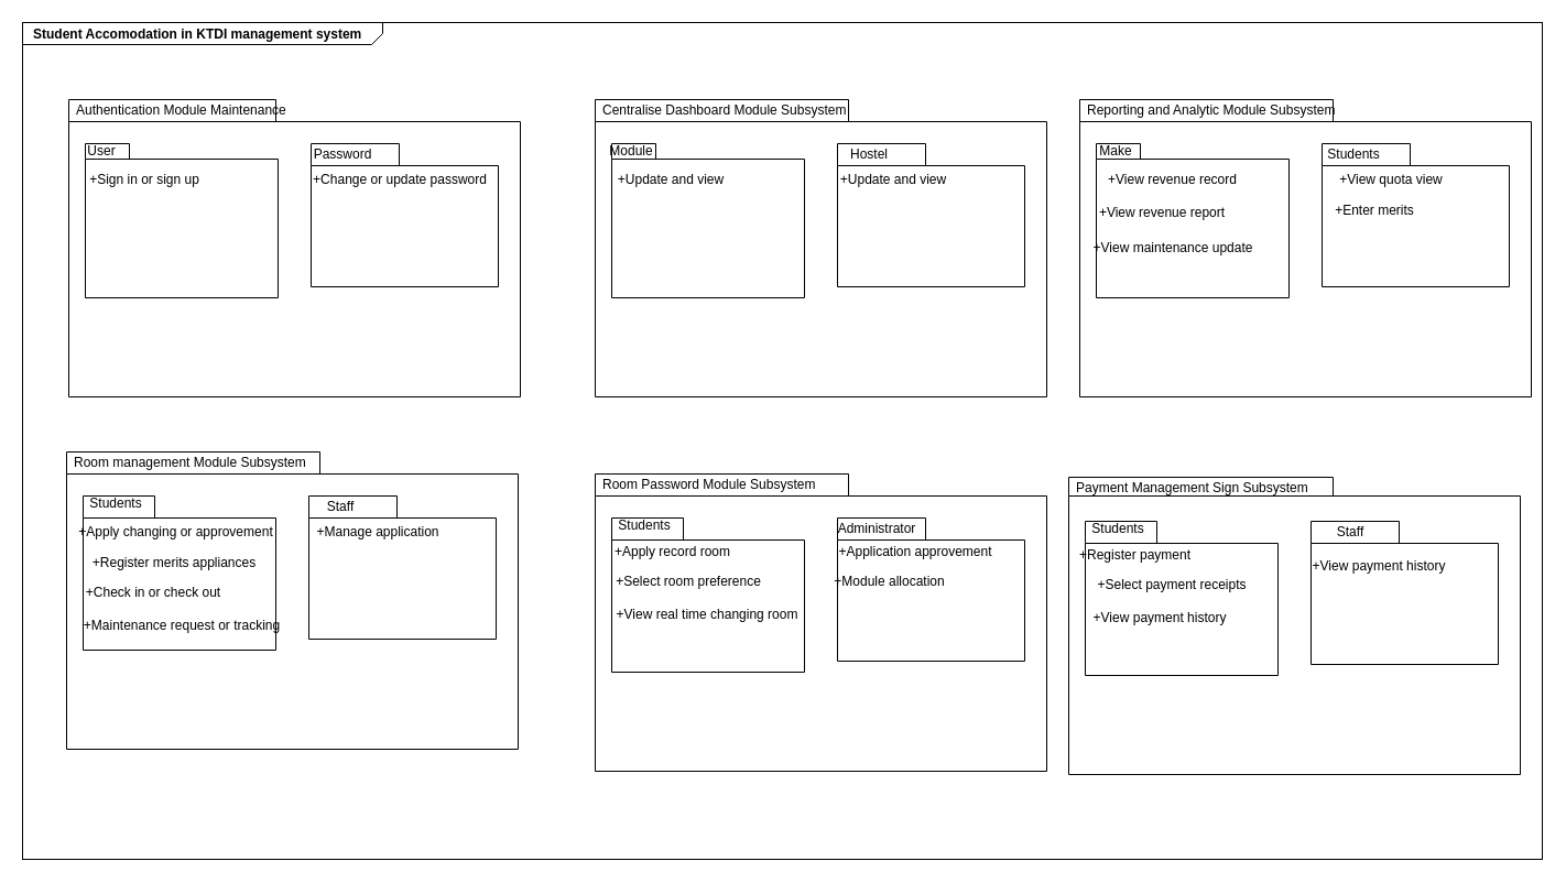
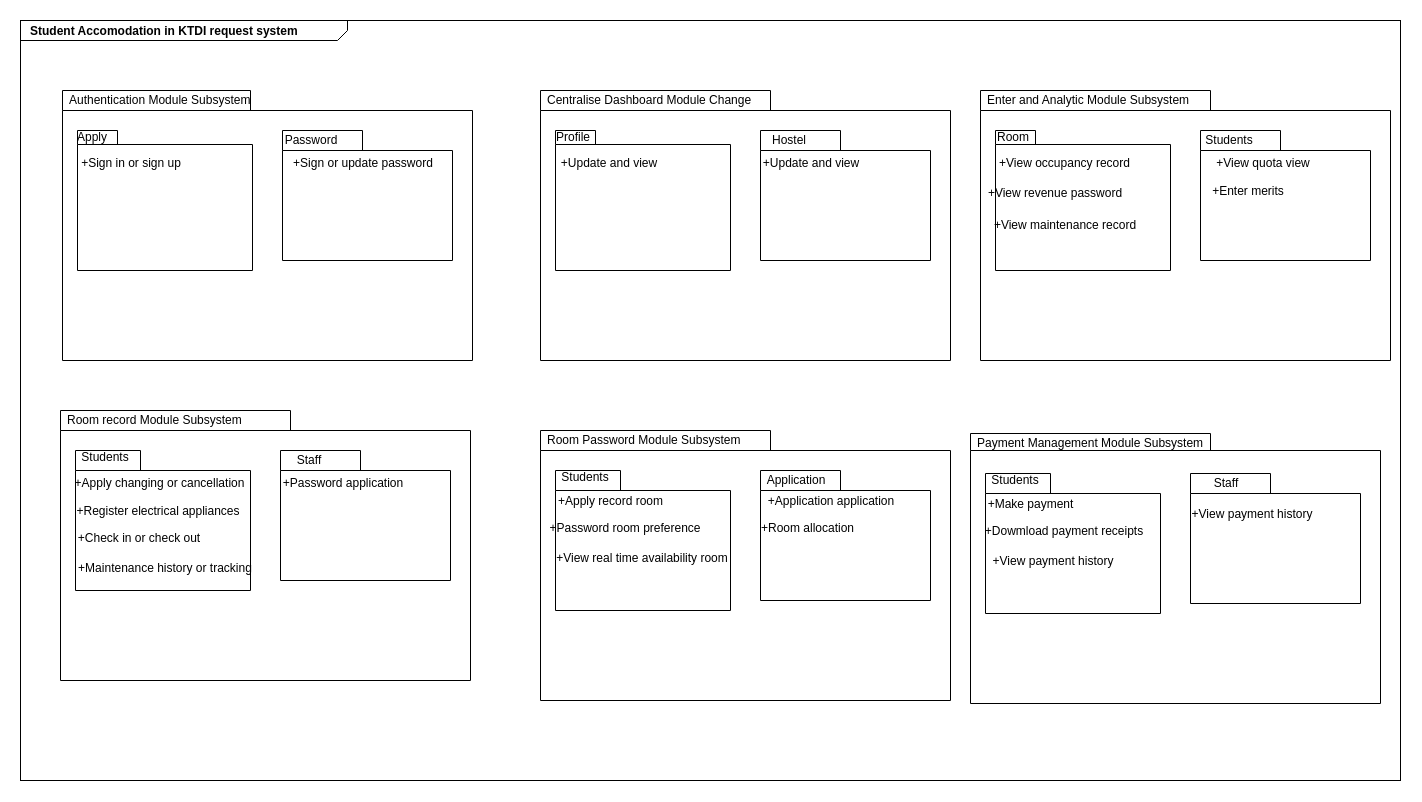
  <mxCell id="0" style=";html=1;" />
  <mxCell id="1" style=";html=1;" parent="0" />
- <mxCell id="2" value="&lt;p style=&quot;margin: 0px ; margin-top: 4px ; margin-left: 10px ; text-align: left&quot;&gt;&lt;b&gt;Student Accomodation in KTDI management system&lt;/b&gt;&lt;/p&gt;" style="html=1;strokeWidth=1;shape=mxgraph.sysml.package;html=1;overflow=fill;whiteSpace=wrap;fillColor=none;gradientColor=none;fontSize=12;align=center;labelX=327.64;" parent="1" vertex="1"><mxGeometry x="20" y="20" width="1380" height="760" as="geometry" /></mxCell>
- <mxCell id="3" value="Authentication Module Maintenance" style="shape=folder;xSize=90;align=left;spacingLeft=10;align=left;verticalAlign=top;spacingLeft=5;spacingTop=-4;tabWidth=188;tabHeight=20;tabPosition=left;html=1;recursiveResize=0;" vertex="1" parent="1"><mxGeometry x="62" y="90" width="410" height="270" as="geometry" /></mxCell>
+ <mxCell id="2" value="&lt;p style=&quot;margin: 0px ; margin-top: 4px ; margin-left: 10px ; text-align: left&quot;&gt;&lt;b&gt;Student Accomodation in KTDI request system&lt;/b&gt;&lt;/p&gt;" style="html=1;strokeWidth=1;shape=mxgraph.sysml.package;html=1;overflow=fill;whiteSpace=wrap;fillColor=none;gradientColor=none;fontSize=12;align=center;labelX=327.64;" parent="1" vertex="1"><mxGeometry x="20" y="20" width="1380" height="760" as="geometry" /></mxCell>
+ <mxCell id="3" value="Authentication Module Subsystem" style="shape=folder;xSize=90;align=left;spacingLeft=10;align=left;verticalAlign=top;spacingLeft=5;spacingTop=-4;tabWidth=188;tabHeight=20;tabPosition=left;html=1;recursiveResize=0;" vertex="1" parent="1"><mxGeometry x="62" y="90" width="410" height="270" as="geometry" /></mxCell>
  <mxCell id="4" value="" style="strokeColor=inherit;fillColor=inherit;gradientColor=inherit;shape=folder;spacingLeft=10;tabWidth=40;tabHeight=14;tabPosition=left;fontSize=10;html=1;whiteSpace=wrap;" vertex="1" parent="3"><mxGeometry x="15" y="40" width="175" height="140" as="geometry" /></mxCell>
  <mxCell id="5" value="" style="strokeColor=inherit;fillColor=inherit;gradientColor=inherit;shape=folder;spacingLeft=10;tabWidth=80;tabHeight=20;tabPosition=left;fontSize=10;html=1;whiteSpace=wrap;" vertex="1" parent="3"><mxGeometry x="220" y="40" width="170" height="130" as="geometry" /></mxCell>
  <mxCell id="6" value="+Sign in or sign up" style="text;html=1;strokeColor=none;fillColor=none;align=center;verticalAlign=middle;whiteSpace=wrap;rounded=0;" vertex="1" parent="3"><mxGeometry x="9" y="58" width="120" height="30" as="geometry" /></mxCell>
- <mxCell id="7" value="User" style="text;html=1;strokeColor=none;fillColor=none;align=center;verticalAlign=middle;whiteSpace=wrap;rounded=0;" vertex="1" parent="3"><mxGeometry y="32" width="60" height="30" as="geometry" /></mxCell>
+ <mxCell id="7" value="Apply" style="text;html=1;strokeColor=none;fillColor=none;align=center;verticalAlign=middle;whiteSpace=wrap;rounded=0;" vertex="1" parent="3"><mxGeometry y="32" width="60" height="30" as="geometry" /></mxCell>
  <mxCell id="8" value="Password" style="text;html=1;strokeColor=none;fillColor=none;align=center;verticalAlign=middle;whiteSpace=wrap;rounded=0;" vertex="1" parent="3"><mxGeometry x="219" y="35" width="60" height="30" as="geometry" /></mxCell>
- <mxCell id="9" value="+Change or update password" style="text;html=1;strokeColor=none;fillColor=none;align=center;verticalAlign=middle;whiteSpace=wrap;rounded=0;" vertex="1" parent="3"><mxGeometry x="220" y="58" width="162" height="30" as="geometry" /></mxCell>
- <mxCell id="10" value="Centralise Dashboard Module Subsystem" style="shape=folder;xSize=90;align=left;spacingLeft=10;align=left;verticalAlign=top;spacingLeft=5;spacingTop=-4;tabWidth=230;tabHeight=20;tabPosition=left;html=1;recursiveResize=0;" vertex="1" parent="1"><mxGeometry x="540" y="90" width="410" height="270" as="geometry" /></mxCell>
+ <mxCell id="9" value="+Sign or update password" style="text;html=1;strokeColor=none;fillColor=none;align=center;verticalAlign=middle;whiteSpace=wrap;rounded=0;" vertex="1" parent="3"><mxGeometry x="220" y="58" width="162" height="30" as="geometry" /></mxCell>
+ <mxCell id="10" value="Centralise Dashboard Module Change" style="shape=folder;xSize=90;align=left;spacingLeft=10;align=left;verticalAlign=top;spacingLeft=5;spacingTop=-4;tabWidth=230;tabHeight=20;tabPosition=left;html=1;recursiveResize=0;" vertex="1" parent="1"><mxGeometry x="540" y="90" width="410" height="270" as="geometry" /></mxCell>
  <mxCell id="11" value="" style="strokeColor=inherit;fillColor=inherit;gradientColor=inherit;shape=folder;spacingLeft=10;tabWidth=40;tabHeight=14;tabPosition=left;fontSize=10;html=1;whiteSpace=wrap;" vertex="1" parent="10"><mxGeometry x="15" y="40" width="175" height="140" as="geometry" /></mxCell>
  <mxCell id="12" value="" style="strokeColor=inherit;fillColor=inherit;gradientColor=inherit;shape=folder;spacingLeft=10;tabWidth=80;tabHeight=20;tabPosition=left;fontSize=10;html=1;whiteSpace=wrap;" vertex="1" parent="10"><mxGeometry x="220" y="40" width="170" height="130" as="geometry" /></mxCell>
  <mxCell id="13" value="+Update and view" style="text;html=1;strokeColor=none;fillColor=none;align=center;verticalAlign=middle;whiteSpace=wrap;rounded=0;" vertex="1" parent="10"><mxGeometry x="9" y="58" width="120" height="30" as="geometry" /></mxCell>
- <mxCell id="14" value="Module" style="text;html=1;strokeColor=none;fillColor=none;align=center;verticalAlign=middle;whiteSpace=wrap;rounded=0;" vertex="1" parent="10"><mxGeometry x="3" y="32" width="60" height="30" as="geometry" /></mxCell>
+ <mxCell id="14" value="Profile" style="text;html=1;strokeColor=none;fillColor=none;align=center;verticalAlign=middle;whiteSpace=wrap;rounded=0;" vertex="1" parent="10"><mxGeometry x="3" y="32" width="60" height="30" as="geometry" /></mxCell>
  <mxCell id="15" value="Hostel" style="text;html=1;strokeColor=none;fillColor=none;align=center;verticalAlign=middle;whiteSpace=wrap;rounded=0;" vertex="1" parent="10"><mxGeometry x="219" y="35" width="60" height="30" as="geometry" /></mxCell>
  <mxCell id="16" value="+Update and view" style="text;html=1;strokeColor=none;fillColor=none;align=center;verticalAlign=middle;whiteSpace=wrap;rounded=0;" vertex="1" parent="10"><mxGeometry x="190" y="58" width="162" height="30" as="geometry" /></mxCell>
- <mxCell id="17" value="Reporting and Analytic Module Subsystem" style="shape=folder;xSize=90;align=left;spacingLeft=10;align=left;verticalAlign=top;spacingLeft=5;spacingTop=-4;tabWidth=230;tabHeight=20;tabPosition=left;html=1;recursiveResize=0;" vertex="1" parent="1"><mxGeometry x="980" y="90" width="410" height="270" as="geometry" /></mxCell>
+ <mxCell id="17" value="Enter and Analytic Module Subsystem" style="shape=folder;xSize=90;align=left;spacingLeft=10;align=left;verticalAlign=top;spacingLeft=5;spacingTop=-4;tabWidth=230;tabHeight=20;tabPosition=left;html=1;recursiveResize=0;" vertex="1" parent="1"><mxGeometry x="980" y="90" width="410" height="270" as="geometry" /></mxCell>
  <mxCell id="18" value="" style="strokeColor=inherit;fillColor=inherit;gradientColor=inherit;shape=folder;spacingLeft=10;tabWidth=40;tabHeight=14;tabPosition=left;fontSize=10;html=1;whiteSpace=wrap;" vertex="1" parent="17"><mxGeometry x="15" y="40" width="175" height="140" as="geometry" /></mxCell>
  <mxCell id="19" value="" style="strokeColor=inherit;fillColor=inherit;gradientColor=inherit;shape=folder;spacingLeft=10;tabWidth=80;tabHeight=20;tabPosition=left;fontSize=10;html=1;whiteSpace=wrap;" vertex="1" parent="17"><mxGeometry x="220" y="40" width="170" height="130" as="geometry" /></mxCell>
- <mxCell id="20" value="+View revenue record" style="text;html=1;strokeColor=none;fillColor=none;align=center;verticalAlign=middle;whiteSpace=wrap;rounded=0;" vertex="1" parent="17"><mxGeometry x="9" y="58" width="151" height="30" as="geometry" /></mxCell>
- <mxCell id="21" value="Make" style="text;html=1;strokeColor=none;fillColor=none;align=center;verticalAlign=middle;whiteSpace=wrap;rounded=0;" vertex="1" parent="17"><mxGeometry x="3" y="32" width="60" height="30" as="geometry" /></mxCell>
+ <mxCell id="20" value="+View occupancy record" style="text;html=1;strokeColor=none;fillColor=none;align=center;verticalAlign=middle;whiteSpace=wrap;rounded=0;" vertex="1" parent="17"><mxGeometry x="9" y="58" width="151" height="30" as="geometry" /></mxCell>
+ <mxCell id="21" value="Room" style="text;html=1;strokeColor=none;fillColor=none;align=center;verticalAlign=middle;whiteSpace=wrap;rounded=0;" vertex="1" parent="17"><mxGeometry x="3" y="32" width="60" height="30" as="geometry" /></mxCell>
  <mxCell id="22" value="Students" style="text;html=1;strokeColor=none;fillColor=none;align=center;verticalAlign=middle;whiteSpace=wrap;rounded=0;" vertex="1" parent="17"><mxGeometry x="219" y="35" width="60" height="30" as="geometry" /></mxCell>
  <mxCell id="23" value="+View quota view" style="text;html=1;strokeColor=none;fillColor=none;align=center;verticalAlign=middle;whiteSpace=wrap;rounded=0;" vertex="1" parent="17"><mxGeometry x="202" y="58" width="162" height="30" as="geometry" /></mxCell>
- <mxCell id="24" value="+View maintenance update" style="text;html=1;strokeColor=none;fillColor=none;align=center;verticalAlign=middle;whiteSpace=wrap;rounded=0;" vertex="1" parent="17"><mxGeometry x="-10" y="120" width="190" height="30" as="geometry" /></mxCell>
+ <mxCell id="24" value="+View maintenance record" style="text;html=1;strokeColor=none;fillColor=none;align=center;verticalAlign=middle;whiteSpace=wrap;rounded=0;" vertex="1" parent="17"><mxGeometry x="-10" y="120" width="190" height="30" as="geometry" /></mxCell>
  <mxCell id="25" value="+Enter merits" style="text;html=1;strokeColor=none;fillColor=none;align=center;verticalAlign=middle;whiteSpace=wrap;rounded=0;" vertex="1" parent="17"><mxGeometry x="214" y="86" width="108" height="30" as="geometry" /></mxCell>
- <mxCell id="26" value="+View revenue report" style="text;html=1;strokeColor=none;fillColor=none;align=center;verticalAlign=middle;whiteSpace=wrap;rounded=0;" vertex="1" parent="1"><mxGeometry x="970" y="178" width="170" height="30" as="geometry" /></mxCell>
- <mxCell id="27" value="Room management Module Subsystem" style="shape=folder;xSize=90;align=left;spacingLeft=10;align=left;verticalAlign=top;spacingLeft=5;spacingTop=-4;tabWidth=230;tabHeight=20;tabPosition=left;html=1;recursiveResize=0;" vertex="1" parent="1"><mxGeometry x="60" y="410" width="410" height="270" as="geometry" /></mxCell>
+ <mxCell id="26" value="+View revenue password" style="text;html=1;strokeColor=none;fillColor=none;align=center;verticalAlign=middle;whiteSpace=wrap;rounded=0;" vertex="1" parent="1"><mxGeometry x="970" y="178" width="170" height="30" as="geometry" /></mxCell>
+ <mxCell id="27" value="Room record Module Subsystem" style="shape=folder;xSize=90;align=left;spacingLeft=10;align=left;verticalAlign=top;spacingLeft=5;spacingTop=-4;tabWidth=230;tabHeight=20;tabPosition=left;html=1;recursiveResize=0;" vertex="1" parent="1"><mxGeometry x="60" y="410" width="410" height="270" as="geometry" /></mxCell>
  <mxCell id="28" value="" style="strokeColor=inherit;fillColor=inherit;gradientColor=inherit;shape=folder;spacingLeft=10;tabWidth=65;tabHeight=20;tabPosition=left;fontSize=10;html=1;whiteSpace=wrap;" vertex="1" parent="27"><mxGeometry x="15" y="40" width="175" height="140" as="geometry" /></mxCell>
  <mxCell id="29" value="" style="strokeColor=inherit;fillColor=inherit;gradientColor=inherit;shape=folder;spacingLeft=10;tabWidth=80;tabHeight=20;tabPosition=left;fontSize=10;html=1;whiteSpace=wrap;" vertex="1" parent="27"><mxGeometry x="220" y="40" width="170" height="130" as="geometry" /></mxCell>
- <mxCell id="30" value="+Apply changing or approvement" style="text;html=1;strokeColor=none;fillColor=none;align=center;verticalAlign=middle;whiteSpace=wrap;rounded=0;" vertex="1" parent="27"><mxGeometry x="9" y="58" width="181" height="30" as="geometry" /></mxCell>
+ <mxCell id="30" value="+Apply changing or cancellation" style="text;html=1;strokeColor=none;fillColor=none;align=center;verticalAlign=middle;whiteSpace=wrap;rounded=0;" vertex="1" parent="27"><mxGeometry x="9" y="58" width="181" height="30" as="geometry" /></mxCell>
  <mxCell id="31" value="Students" style="text;html=1;strokeColor=none;fillColor=none;align=center;verticalAlign=middle;whiteSpace=wrap;rounded=0;" vertex="1" parent="27"><mxGeometry x="15" y="32" width="60" height="30" as="geometry" /></mxCell>
  <mxCell id="32" value="Staff" style="text;html=1;strokeColor=none;fillColor=none;align=center;verticalAlign=middle;whiteSpace=wrap;rounded=0;" vertex="1" parent="27"><mxGeometry x="219" y="35" width="60" height="30" as="geometry" /></mxCell>
- <mxCell id="33" value="+Manage application" style="text;html=1;strokeColor=none;fillColor=none;align=center;verticalAlign=middle;whiteSpace=wrap;rounded=0;" vertex="1" parent="27"><mxGeometry x="202" y="58" width="162" height="30" as="geometry" /></mxCell>
- <mxCell id="34" value="+Register merits appliances" style="text;html=1;strokeColor=none;fillColor=none;align=center;verticalAlign=middle;whiteSpace=wrap;rounded=0;" vertex="1" parent="27"><mxGeometry x="3" y="86" width="190" height="30" as="geometry" /></mxCell>
+ <mxCell id="33" value="+Password application" style="text;html=1;strokeColor=none;fillColor=none;align=center;verticalAlign=middle;whiteSpace=wrap;rounded=0;" vertex="1" parent="27"><mxGeometry x="202" y="58" width="162" height="30" as="geometry" /></mxCell>
+ <mxCell id="34" value="+Register electrical appliances" style="text;html=1;strokeColor=none;fillColor=none;align=center;verticalAlign=middle;whiteSpace=wrap;rounded=0;" vertex="1" parent="27"><mxGeometry x="3" y="86" width="190" height="30" as="geometry" /></mxCell>
  <mxCell id="35" value="+Check in or check out" style="text;html=1;strokeColor=none;fillColor=none;align=center;verticalAlign=middle;whiteSpace=wrap;rounded=0;" vertex="1" parent="27"><mxGeometry x="4" y="113" width="150" height="30" as="geometry" /></mxCell>
- <mxCell id="36" value="+Maintenance request or tracking" style="text;html=1;strokeColor=none;fillColor=none;align=center;verticalAlign=middle;whiteSpace=wrap;rounded=0;" vertex="1" parent="1"><mxGeometry x="70" y="553" width="190" height="30" as="geometry" /></mxCell>
+ <mxCell id="36" value="+Maintenance history or tracking" style="text;html=1;strokeColor=none;fillColor=none;align=center;verticalAlign=middle;whiteSpace=wrap;rounded=0;" vertex="1" parent="1"><mxGeometry x="70" y="553" width="190" height="30" as="geometry" /></mxCell>
  <mxCell id="37" value="Room Password Module Subsystem" style="shape=folder;xSize=90;align=left;spacingLeft=10;align=left;verticalAlign=top;spacingLeft=5;spacingTop=-4;tabWidth=230;tabHeight=20;tabPosition=left;html=1;recursiveResize=0;" vertex="1" parent="1"><mxGeometry x="540" y="430" width="410" height="270" as="geometry" /></mxCell>
  <mxCell id="38" value="" style="strokeColor=inherit;fillColor=inherit;gradientColor=inherit;shape=folder;spacingLeft=10;tabWidth=65;tabHeight=20;tabPosition=left;fontSize=10;html=1;whiteSpace=wrap;" vertex="1" parent="37"><mxGeometry x="15" y="40" width="175" height="140" as="geometry" /></mxCell>
  <mxCell id="39" value="" style="strokeColor=inherit;fillColor=inherit;gradientColor=inherit;shape=folder;spacingLeft=10;tabWidth=80;tabHeight=20;tabPosition=left;fontSize=10;html=1;whiteSpace=wrap;" vertex="1" parent="37"><mxGeometry x="220" y="40" width="170" height="130" as="geometry" /></mxCell>
  <mxCell id="40" value="+Apply record room" style="text;html=1;strokeColor=none;fillColor=none;align=center;verticalAlign=middle;whiteSpace=wrap;rounded=0;" vertex="1" parent="37"><mxGeometry x="-20" y="56" width="181" height="30" as="geometry" /></mxCell>
  <mxCell id="41" value="Students" style="text;html=1;strokeColor=none;fillColor=none;align=center;verticalAlign=middle;whiteSpace=wrap;rounded=0;" vertex="1" parent="37"><mxGeometry x="15" y="32" width="60" height="30" as="geometry" /></mxCell>
- <mxCell id="42" value="Administrator" style="text;html=1;strokeColor=none;fillColor=none;align=center;verticalAlign=middle;whiteSpace=wrap;rounded=0;" vertex="1" parent="37"><mxGeometry x="226" y="35" width="60" height="30" as="geometry" /></mxCell>
- <mxCell id="43" value="+Application approvement" style="text;html=1;strokeColor=none;fillColor=none;align=center;verticalAlign=middle;whiteSpace=wrap;rounded=0;" vertex="1" parent="37"><mxGeometry x="210" y="56" width="162" height="30" as="geometry" /></mxCell>
- <mxCell id="44" value="+Select room preference" style="text;html=1;strokeColor=none;fillColor=none;align=center;verticalAlign=middle;whiteSpace=wrap;rounded=0;" vertex="1" parent="37"><mxGeometry x="-10" y="83" width="190" height="30" as="geometry" /></mxCell>
- <mxCell id="45" value="+View real time changing room" style="text;html=1;strokeColor=none;fillColor=none;align=center;verticalAlign=middle;whiteSpace=wrap;rounded=0;" vertex="1" parent="37"><mxGeometry x="9" y="113" width="186" height="30" as="geometry" /></mxCell>
- <mxCell id="46" value="+Module allocation" style="text;html=1;strokeColor=none;fillColor=none;align=center;verticalAlign=middle;whiteSpace=wrap;rounded=0;" vertex="1" parent="37"><mxGeometry x="195" y="83" width="145" height="30" as="geometry" /></mxCell>
- <mxCell id="47" value="Payment Management Sign Subsystem" style="shape=folder;xSize=90;align=left;spacingLeft=10;align=left;verticalAlign=top;spacingLeft=5;spacingTop=-4;tabWidth=240;tabHeight=17;tabPosition=left;html=1;recursiveResize=0;" vertex="1" parent="1"><mxGeometry x="970" y="433" width="410" height="270" as="geometry" /></mxCell>
+ <mxCell id="42" value="Application" style="text;html=1;strokeColor=none;fillColor=none;align=center;verticalAlign=middle;whiteSpace=wrap;rounded=0;" vertex="1" parent="37"><mxGeometry x="226" y="35" width="60" height="30" as="geometry" /></mxCell>
+ <mxCell id="43" value="+Application application" style="text;html=1;strokeColor=none;fillColor=none;align=center;verticalAlign=middle;whiteSpace=wrap;rounded=0;" vertex="1" parent="37"><mxGeometry x="210" y="56" width="162" height="30" as="geometry" /></mxCell>
+ <mxCell id="44" value="+Password room preference" style="text;html=1;strokeColor=none;fillColor=none;align=center;verticalAlign=middle;whiteSpace=wrap;rounded=0;" vertex="1" parent="37"><mxGeometry x="-10" y="83" width="190" height="30" as="geometry" /></mxCell>
+ <mxCell id="45" value="+View real time availability room" style="text;html=1;strokeColor=none;fillColor=none;align=center;verticalAlign=middle;whiteSpace=wrap;rounded=0;" vertex="1" parent="37"><mxGeometry x="9" y="113" width="186" height="30" as="geometry" /></mxCell>
+ <mxCell id="46" value="+Room allocation" style="text;html=1;strokeColor=none;fillColor=none;align=center;verticalAlign=middle;whiteSpace=wrap;rounded=0;" vertex="1" parent="37"><mxGeometry x="195" y="83" width="145" height="30" as="geometry" /></mxCell>
+ <mxCell id="47" value="Payment Management Module Subsystem" style="shape=folder;xSize=90;align=left;spacingLeft=10;align=left;verticalAlign=top;spacingLeft=5;spacingTop=-4;tabWidth=240;tabHeight=17;tabPosition=left;html=1;recursiveResize=0;" vertex="1" parent="1"><mxGeometry x="970" y="433" width="410" height="270" as="geometry" /></mxCell>
  <mxCell id="48" value="" style="strokeColor=inherit;fillColor=inherit;gradientColor=inherit;shape=folder;spacingLeft=10;tabWidth=65;tabHeight=20;tabPosition=left;fontSize=10;html=1;whiteSpace=wrap;" vertex="1" parent="47"><mxGeometry x="15" y="40" width="175" height="140" as="geometry" /></mxCell>
  <mxCell id="49" value="" style="strokeColor=inherit;fillColor=inherit;gradientColor=inherit;shape=folder;spacingLeft=10;tabWidth=80;tabHeight=20;tabPosition=left;fontSize=10;html=1;whiteSpace=wrap;" vertex="1" parent="47"><mxGeometry x="220" y="40" width="170" height="130" as="geometry" /></mxCell>
  <mxCell id="50" value="Students" style="text;html=1;strokeColor=none;fillColor=none;align=center;verticalAlign=middle;whiteSpace=wrap;rounded=0;" vertex="1" parent="47"><mxGeometry x="15" y="32" width="60" height="30" as="geometry" /></mxCell>
  <mxCell id="51" value="Staff" style="text;html=1;strokeColor=none;fillColor=none;align=center;verticalAlign=middle;whiteSpace=wrap;rounded=0;" vertex="1" parent="47"><mxGeometry x="226" y="35" width="60" height="30" as="geometry" /></mxCell>
  <mxCell id="52" value="+View payment history" style="text;html=1;strokeColor=none;fillColor=none;align=center;verticalAlign=middle;whiteSpace=wrap;rounded=0;" vertex="1" parent="47"><mxGeometry x="201" y="66" width="162" height="30" as="geometry" /></mxCell>
- <mxCell id="53" value="+Select payment receipts" style="text;html=1;strokeColor=none;fillColor=none;align=center;verticalAlign=middle;whiteSpace=wrap;rounded=0;" vertex="1" parent="47"><mxGeometry x="-1" y="83" width="190" height="30" as="geometry" /></mxCell>
+ <mxCell id="53" value="+Dowmload payment receipts" style="text;html=1;strokeColor=none;fillColor=none;align=center;verticalAlign=middle;whiteSpace=wrap;rounded=0;" vertex="1" parent="47"><mxGeometry x="-1" y="83" width="190" height="30" as="geometry" /></mxCell>
  <mxCell id="54" value="+View payment history" style="text;html=1;strokeColor=none;fillColor=none;align=center;verticalAlign=middle;whiteSpace=wrap;rounded=0;" vertex="1" parent="47"><mxGeometry x="-10" y="113" width="186" height="30" as="geometry" /></mxCell>
- <mxCell id="55" value="+Register payment" style="text;html=1;strokeColor=none;fillColor=none;align=center;verticalAlign=middle;whiteSpace=wrap;rounded=0;" vertex="1" parent="1"><mxGeometry x="940" y="489" width="181" height="30" as="geometry" /></mxCell>
+ <mxCell id="55" value="+Make payment" style="text;html=1;strokeColor=none;fillColor=none;align=center;verticalAlign=middle;whiteSpace=wrap;rounded=0;" vertex="1" parent="1"><mxGeometry x="940" y="489" width="181" height="30" as="geometry" /></mxCell>
